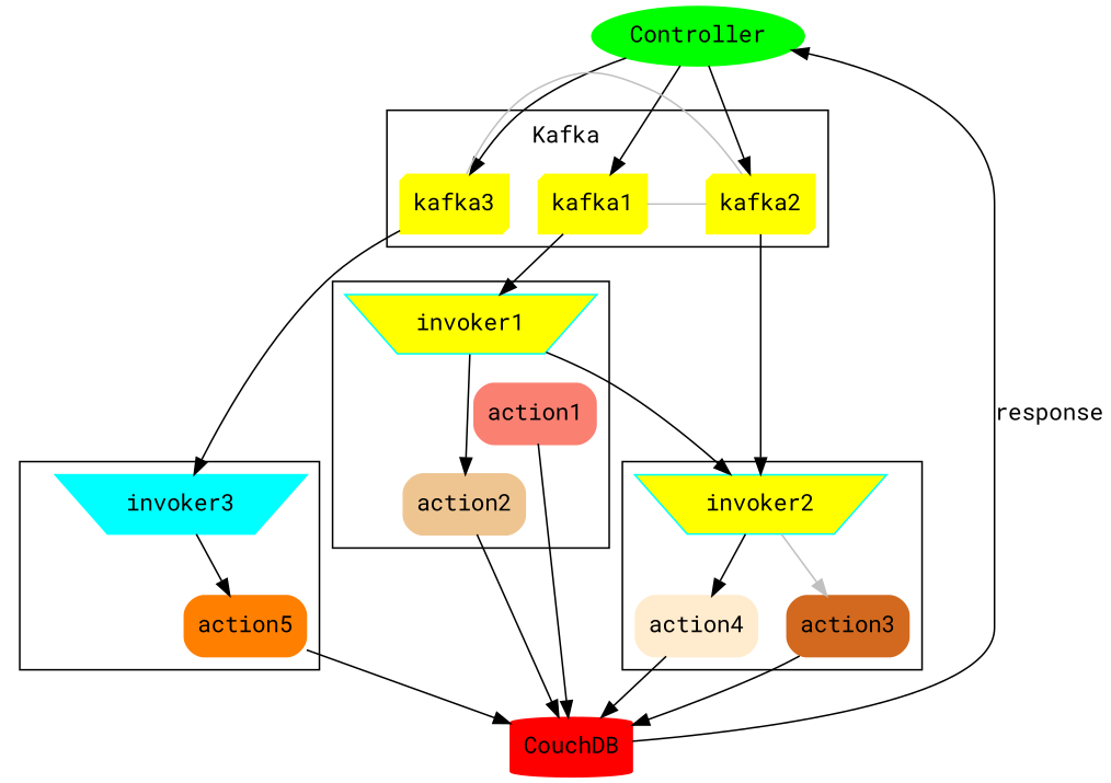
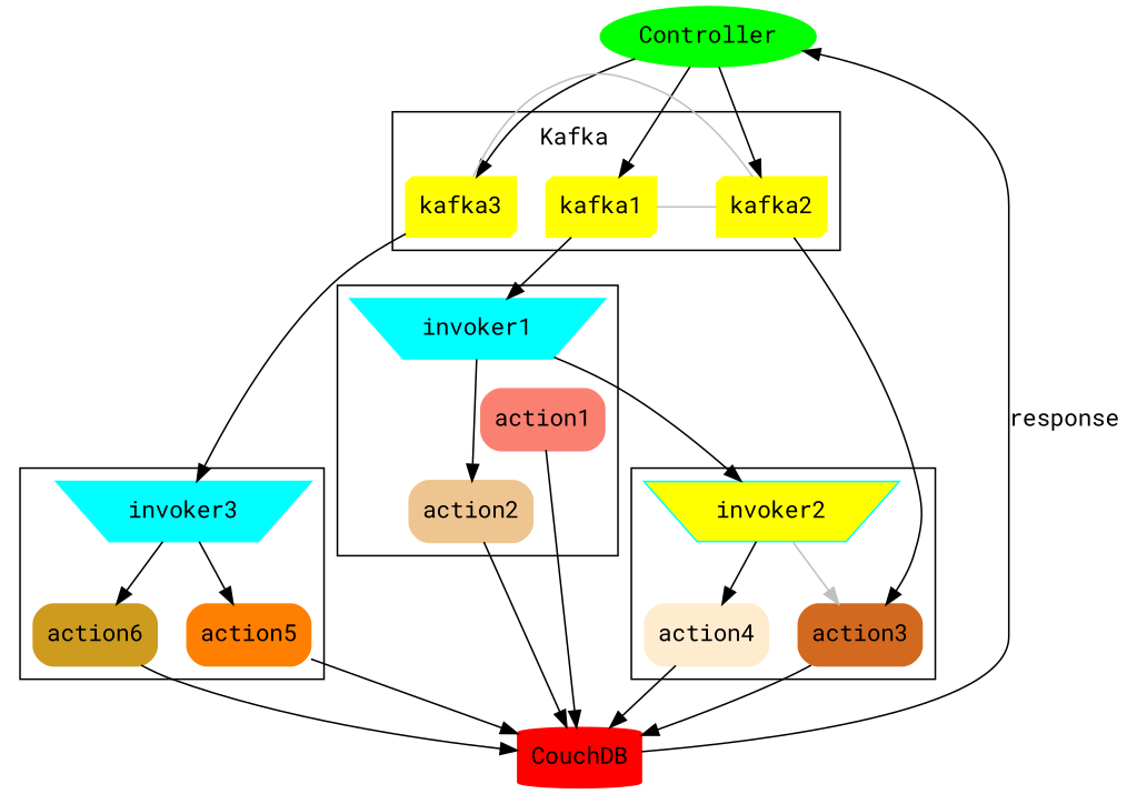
  digraph {
    fontname="Roboto Mono"
    node [color=yellow fontname="Roboto Mono" shape=Mrecord style=filled]
    edge [fontname="Roboto Mono"]
    Controller [color=green shape=ellipse]
    kafka1 [shape=box3d shpe=box3d]
    kafka2 [shape=box3d shpe=box3d]
    kafka3 [shape=box3d shpe=box3d]
-   invoker1 [color=cyan shape=invtrapezium fillcolor=yellow]
+   invoker1 [color=cyan shape=invtrapezium]
    action1 [color=salmon]
    action2 [color=burlywood2]
    invoker2 [color=cyan fillcolor=yellow shape=invtrapezium]
    action3 [color=chocolate]
    action4 [color=blanchedalmond]
    invoker3 [color=cyan shape=invtrapezium]
    action5 [color=darkorange1]
+   action6 [color=goldenrod3]
    CouchDB [color=red shape=cylinder]
    subgraph sub_1 {
      rank=min
      Controller
    }
    subgraph cluster_2 {
      label=<<table border="0" width="100%"><tr><td align="left">Kafka</td><td port="k0"></td><td></td></tr></table>>
      subgraph sub_3 {
        label=<<table border="0" width="100%"><tr><td align="left">Kafka</td><td port="k0"></td><td></td></tr></table>>
        rank=same
        kafka1
        kafka2
        kafka3
      }
    }
    subgraph sub_4 {
      kafka1
      kafka2
      kafka3
      CouchDB
      subgraph cluster_5 {
        action1
        action2
        subgraph sub_6 {
          rank=min
          invoker1
        }
      }
      subgraph cluster_7 {
        invoker2
        action3
        action4
      }
      subgraph cluster_8 {
        invoker3
        action5
+       action6
      }
    }
    Controller -> kafka1
    Controller -> kafka2
    Controller -> kafka3
    kafka1 -> kafka2 [arrowhead=none color=grey]
    kafka1 -> invoker1
    kafka2 -> kafka3 [arrowhead=none color=grey]
-   kafka2 -> invoker2
+   kafka2 -> action3
    kafka3 -> invoker3
    invoker1 -> action2
    invoker1 -> invoker2
    action1 -> CouchDB
    action2 -> CouchDB
    invoker2 -> action3 [color=grey]
    invoker2 -> action4
    action3 -> CouchDB
    action4 -> CouchDB
    invoker3 -> action5
+   invoker3 -> action6
    action5 -> CouchDB
+   action6 -> CouchDB
    CouchDB -> Controller [label=response]
  }
